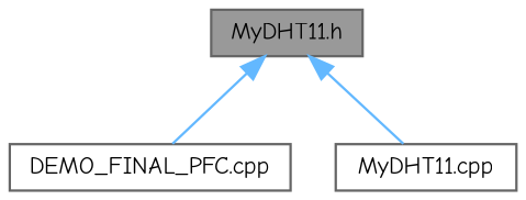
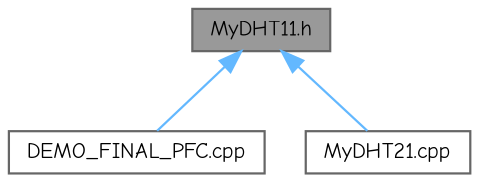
  digraph {
    fontname="Comic Neue"
    node [color=grey40 fillcolor=white fontname="Comic Neue" fontsize=10 shape=box style=filled]
    edge [color=steelblue1 dir=back fontname="Comic Neue" fontsize=10 labelfontname=Helvetica labelfontsize=10 style=solid]
    n1 [color=gray40 fillcolor=grey60 fontcolor=black height=0.2 label="MyDHT11.h" width=0.4]
    n2 [height=0.2 label="DEMO_FINAL_PFC.cpp" width=0.4]
-   n3 [height=0.2 label="MyDHT11.cpp" width=0.4]
+   n3 [height=0.2 label="MyDHT21.cpp" width=0.4]
    n1 -> n2
    n1 -> n3
  }
